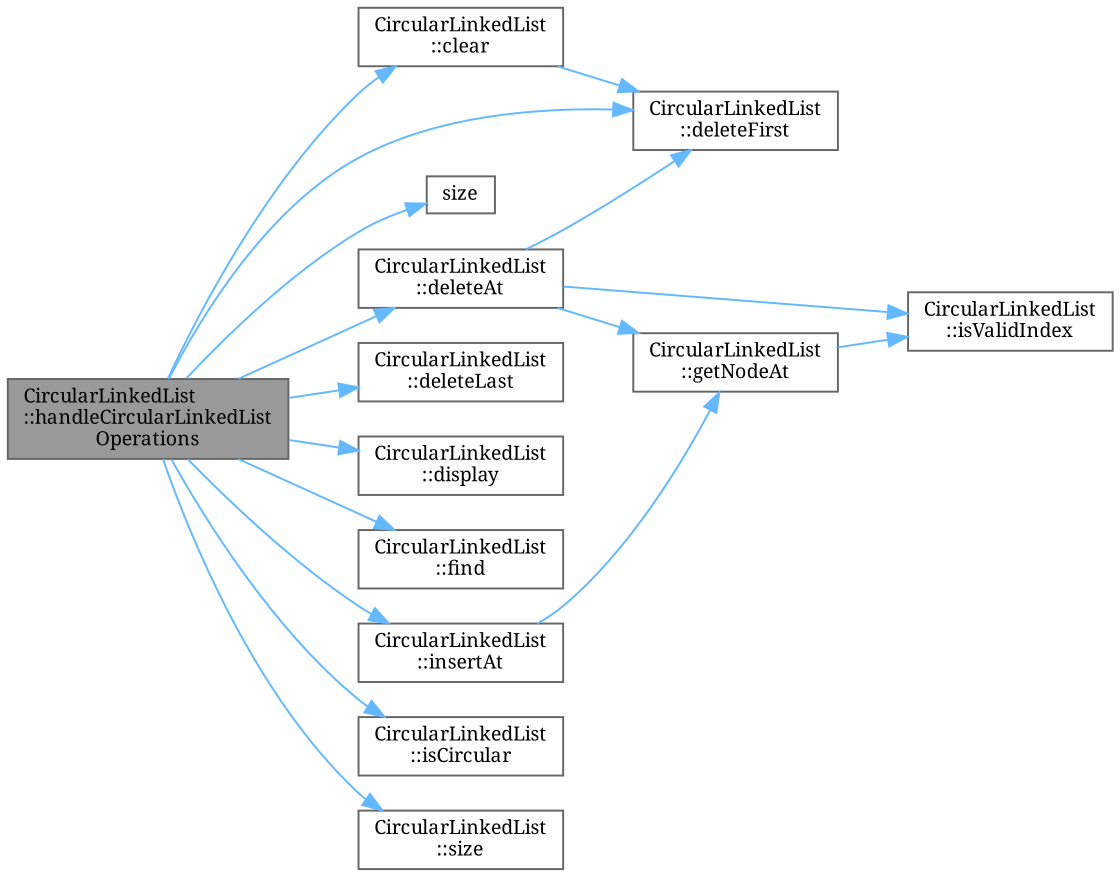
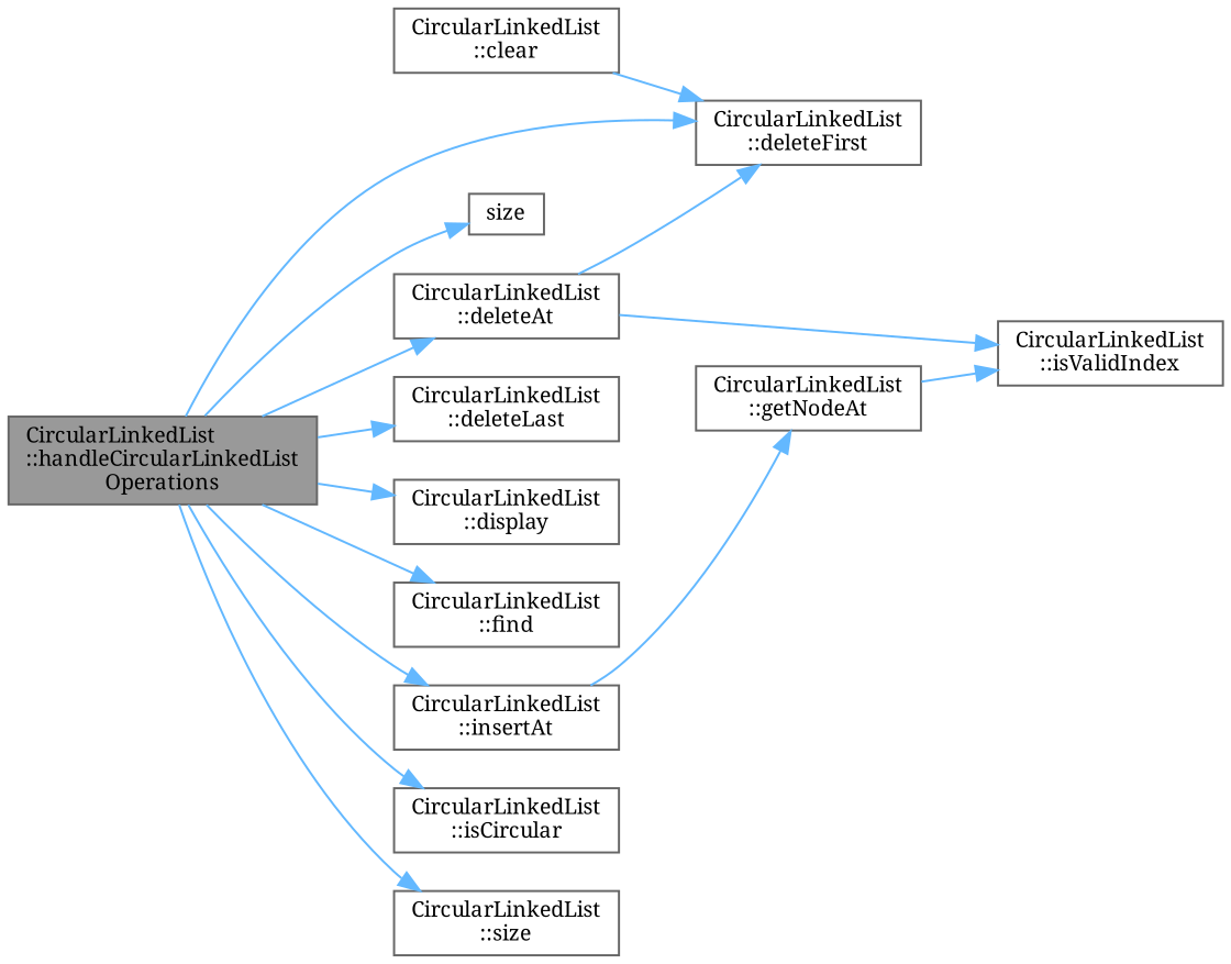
  digraph {
    fontname="Noto Serif"
    rankdir=LR
    node [color=grey40 fillcolor=white fontname="Noto Serif" fontsize=10 shape=box style=filled]
    edge [color=steelblue1 fontname="Noto Serif" fontsize=10 labelfontname=Helvetica labelfontsize=10 style=solid]
    n1 [color=gray40 fillcolor=grey60 fontcolor=black height=0.2 label="CircularLinkedList\l::handleCircularLinkedList\lOperations" width=0.4]
    n2 [height=0.2 label="CircularLinkedList\l::clear" width=0.4]
    n3 [height=0.2 label="CircularLinkedList\l::deleteFirst" width=0.4]
    n4 [height=0.2 label=size width=0.4]
    n5 [height=0.2 label="CircularLinkedList\l::deleteAt" width=0.4]
    n6 [height=0.2 label="CircularLinkedList\l::deleteLast" width=0.4]
    n7 [height=0.2 label="CircularLinkedList\l::display" width=0.4]
    n8 [height=0.2 label="CircularLinkedList\l::find" width=0.4]
    n9 [height=0.2 label="CircularLinkedList\l::insertAt" width=0.4]
    n10 [height=0.2 label="CircularLinkedList\l::isCircular" width=0.4]
    n11 [height=0.2 label="CircularLinkedList\l::size" width=0.4]
    n12 [height=0.2 label="CircularLinkedList\l::getNodeAt" width=0.4]
    n13 [height=0.2 label="CircularLinkedList\l::isValidIndex" width=0.4]
-   n1 -> n2
    n1 -> n3
    n1 -> n4
    n1 -> n5
    n1 -> n6
    n1 -> n7
    n1 -> n8
    n1 -> n9
    n1 -> n10
    n1 -> n11
    n2 -> n3
    n5 -> n3
-   n5 -> n12
    n5 -> n13
    n9 -> n12
    n12 -> n13
  }
